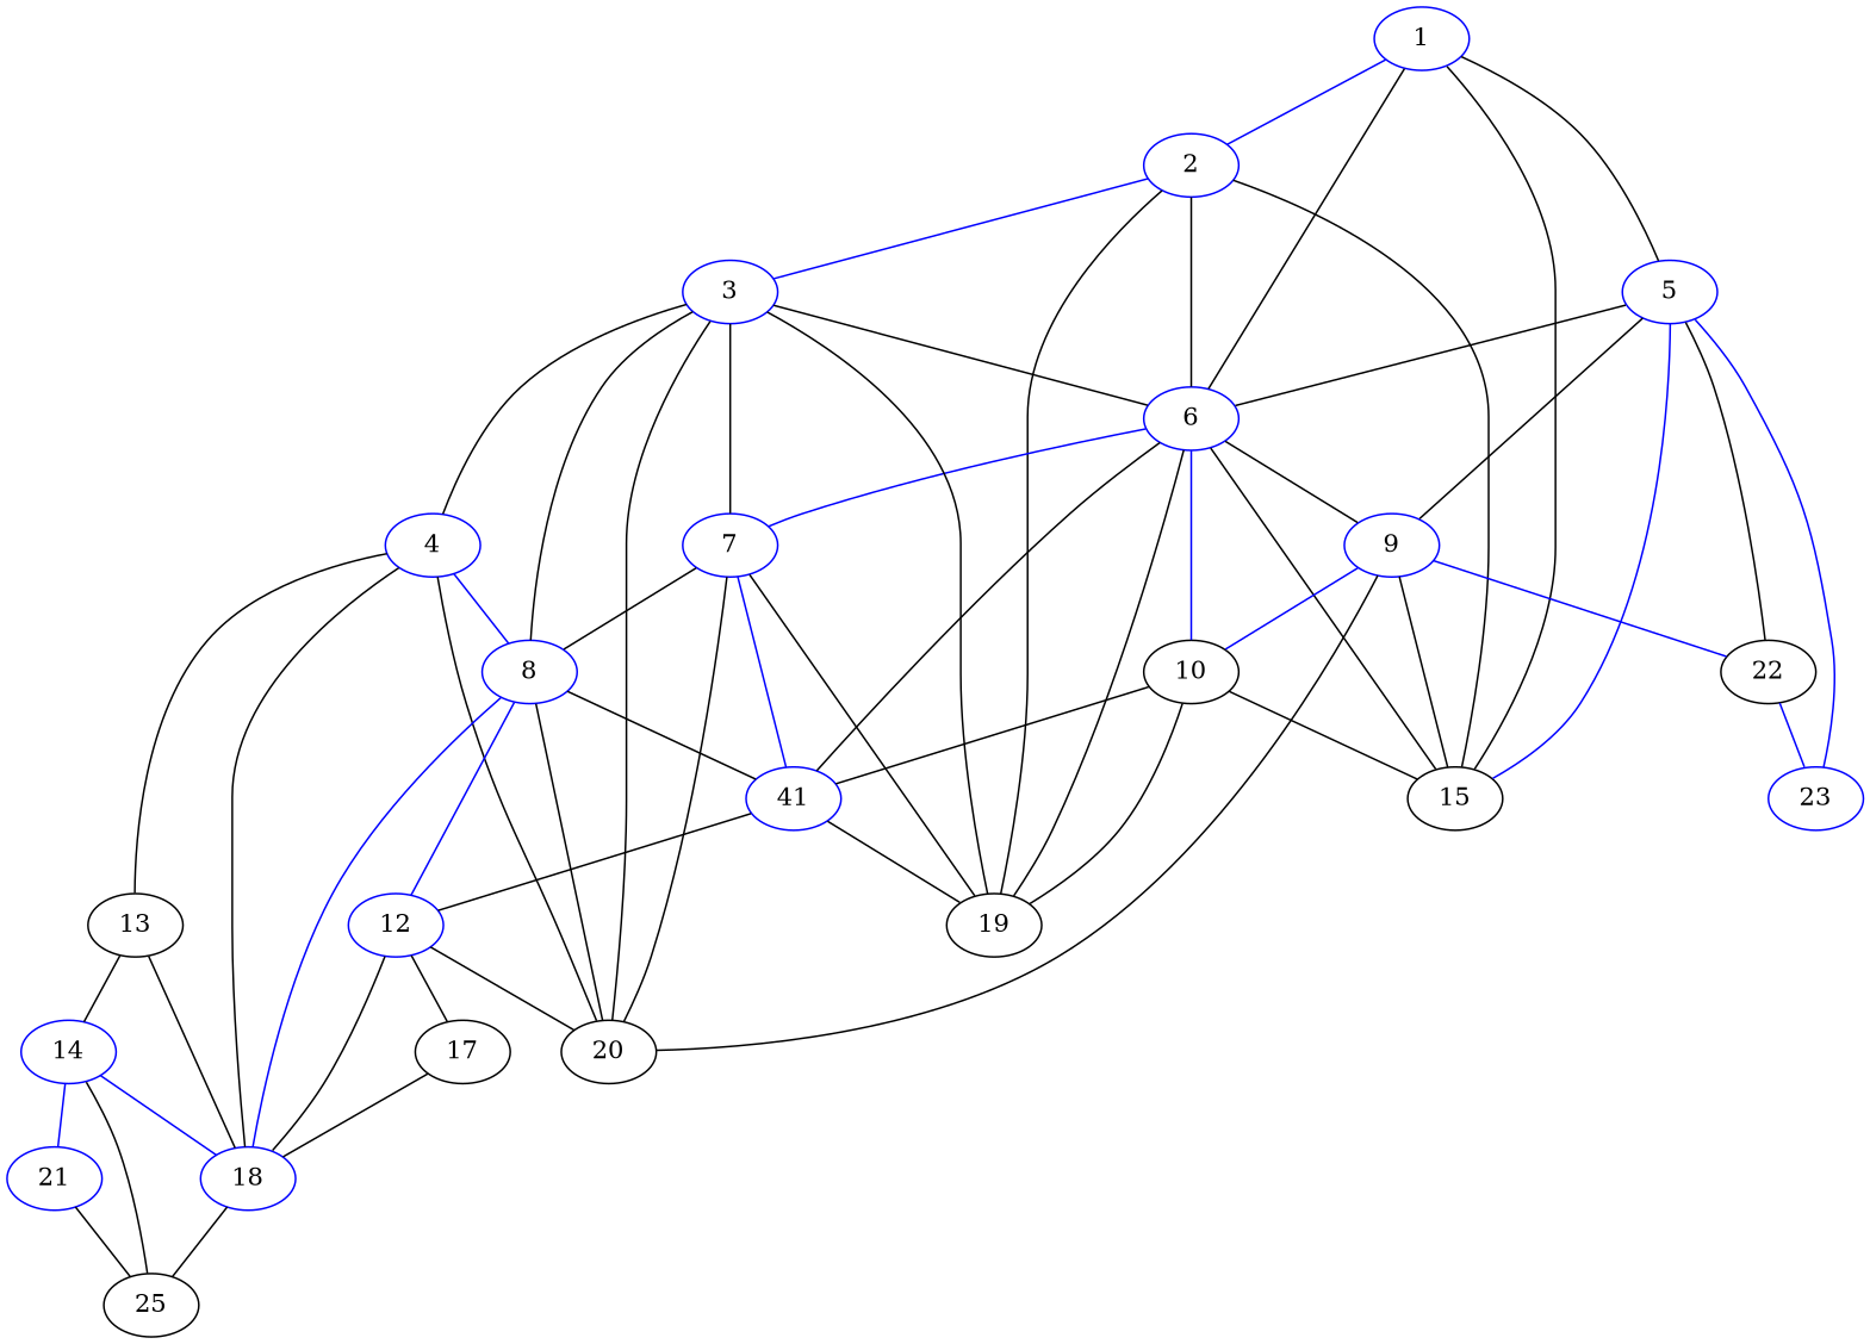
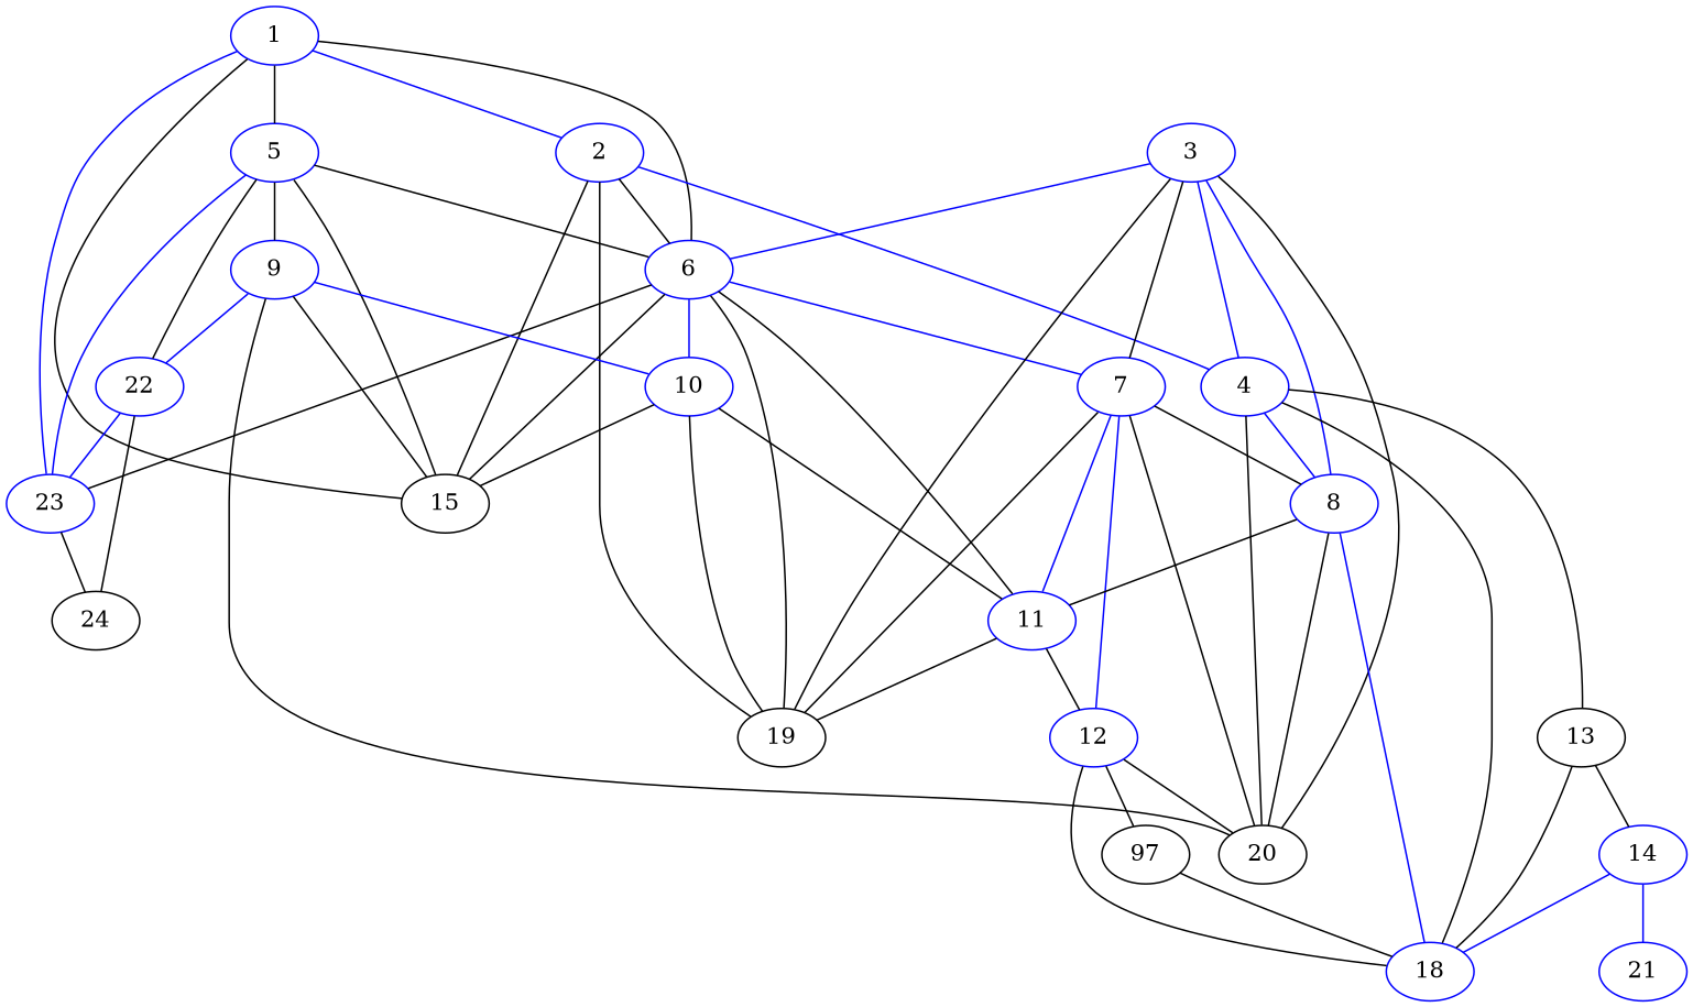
  strict graph {
    node [color=blue]
    edge [color=blank]
    1
    2
    5
    6
    15 [color=blank]
    23
    3
    19 [color=blank]
    9
-   22 [color=blank]
+   22
    7
-   10 [color=blank]
-   11 [label=41]
+   10
+   11
+   24 [color=blank]
    4
    8
    20 [color=blank]
    13 [color=blank]
    18
    12
    14
-   25 [color=blank]
-   17 [color=blank]
+   17 [color=blank label=97]
    21
    1 -- 2 [color=blue]
    1 -- 5
    1 -- 6
    1 -- 15
+   1 -- 23 [color=blue]
    2 -- 6
    2 -- 15
-   2 -- 3 [color=blue]
+   2 -- 4 [color=blue]
    2 -- 19
    5 -- 6
-   5 -- 15 [color=blue]
+   5 -- 15
    5 -- 23 [color=blue]
    5 -- 9
    5 -- 22
    6 -- 15
    6 -- 19
-   6 -- 9
+   6 -- 23
    6 -- 7 [color=blue]
    6 -- 10 [color=blue]
    6 -- 11
-   3 -- 6
+   23 -- 24
+   3 -- 6 [color=blue]
    3 -- 19
    3 -- 7
-   3 -- 4
-   3 -- 8
+   3 -- 4 [color=blue]
+   3 -- 8 [color=blue]
    3 -- 20
    9 -- 15
    9 -- 22 [color=blue]
    9 -- 10 [color=blue]
    9 -- 20
    22 -- 23 [color=blue]
+   22 -- 24
    7 -- 19
    7 -- 11 [color=blue]
    7 -- 8
    7 -- 20
    10 -- 15
    10 -- 19
    10 -- 11
    11 -- 19
    11 -- 12
    4 -- 8 [color=blue]
    4 -- 20
    4 -- 13
    4 -- 18
    8 -- 11
    8 -- 20
    8 -- 18 [color=blue]
-   8 -- 12 [color=blue]
+   7 -- 12 [color=blue]
    13 -- 18
    13 -- 14
-   18 -- 25
    12 -- 20
    12 -- 18
    12 -- 17
    14 -- 18 [color=blue]
-   14 -- 25
    14 -- 21 [color=blue]
    17 -- 18
-   21 -- 25
  }
